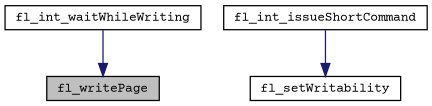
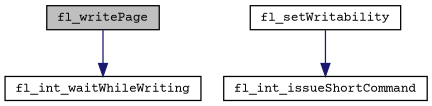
  digraph {
    fontname="Courier Prime"
    rankdir=TB
    node [color=black fillcolor=white fontname="Courier Prime" fontsize=10 shape=record style=filled]
    edge [color=midnightblue fontname="Courier Prime" fontsize=10 labelfontname=Helvetica labelfontsize=10 style=solid]
    n1 [fillcolor=grey75 fontcolor=black height=0.2 label=fl_writePage width=0.4]
    n2 [height=0.2 label=fl_int_waitWhileWriting width=0.4]
    n3 [height=0.2 label=fl_setWritability width=0.4]
    n4 [height=0.2 label=fl_int_issueShortCommand width=0.4]
-   n2 -> n1
-   n4 -> n3
+   n1 -> n2
+   n3 -> n4
  }
